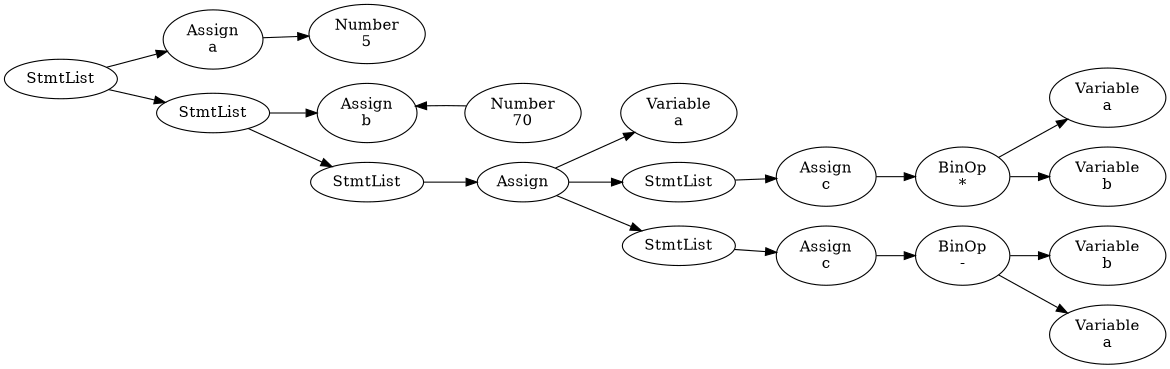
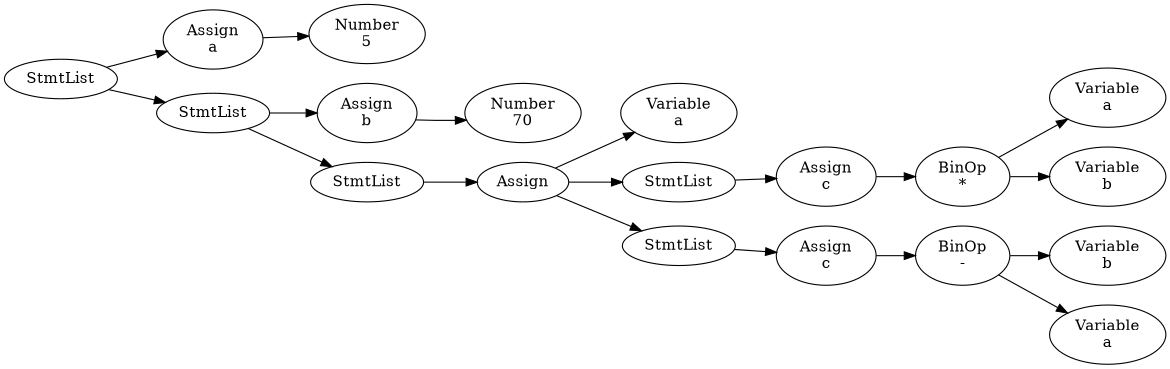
  digraph {
    rankdir=LR
    n1 [label=StmtList]
    n2 [label="Assign\na"]
    n3 [label=StmtList]
    n4 [label="Number\n5"]
    n5 [label="Assign\nb"]
    n6 [label=StmtList]
    n7 [label="Number\n70"]
    n8 [label=Assign]
    n9 [label="Variable\na"]
    n10 [label=StmtList]
    n11 [label=StmtList]
    n12 [label="Assign\nc"]
    n13 [label="Assign\nc"]
    n14 [label="BinOp\n*"]
    n15 [label="Variable\na"]
    n16 [label="Variable\nb"]
    n17 [label="BinOp\n-"]
    n18 [label="Variable\nb"]
    n19 [label="Variable\na"]
    n1 -> n2
    n1 -> n3
    n2 -> n4
    n3 -> n5
    n3 -> n6
-   n7 -> n5
+   n5 -> n7
    n6 -> n8
    n8 -> n9
    n8 -> n10
    n8 -> n11
    n10 -> n12
    n11 -> n13
    n12 -> n14
    n13 -> n17
    n14 -> n15
    n14 -> n16
    n17 -> n18
    n17 -> n19
  }
